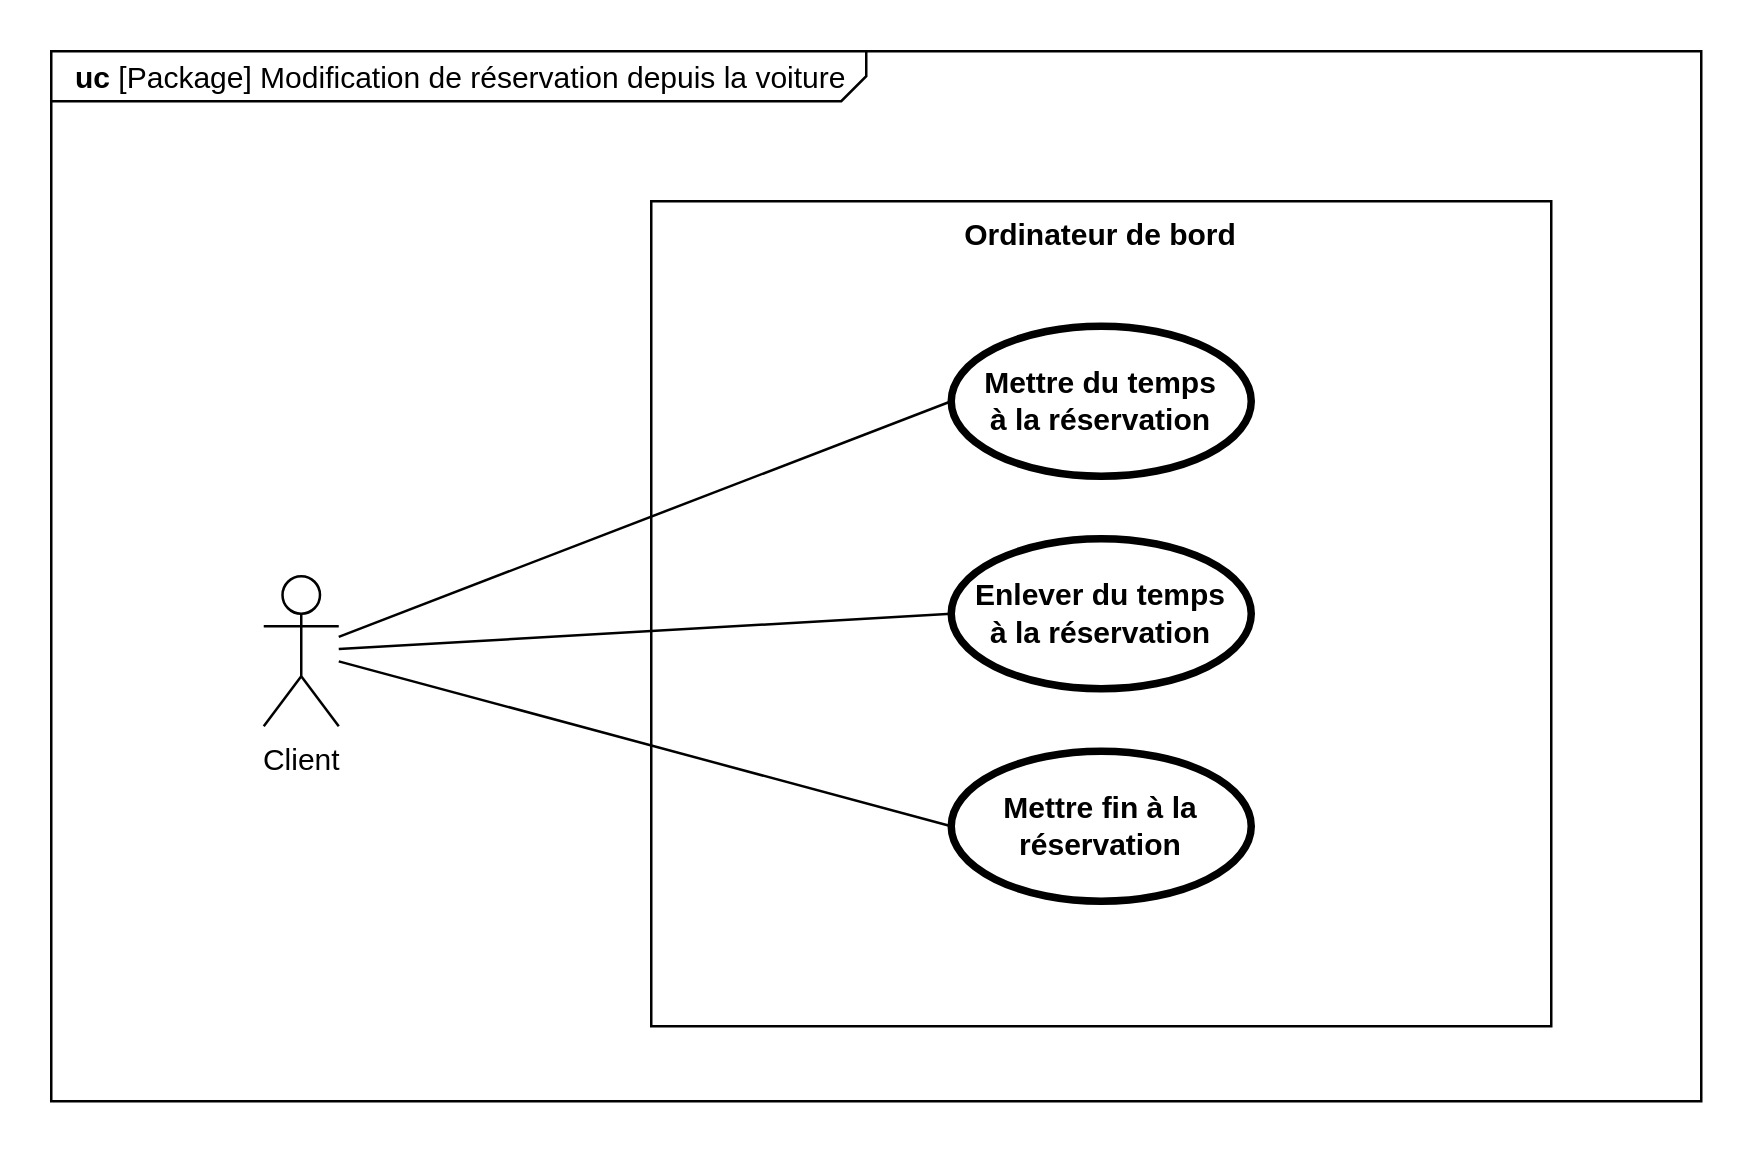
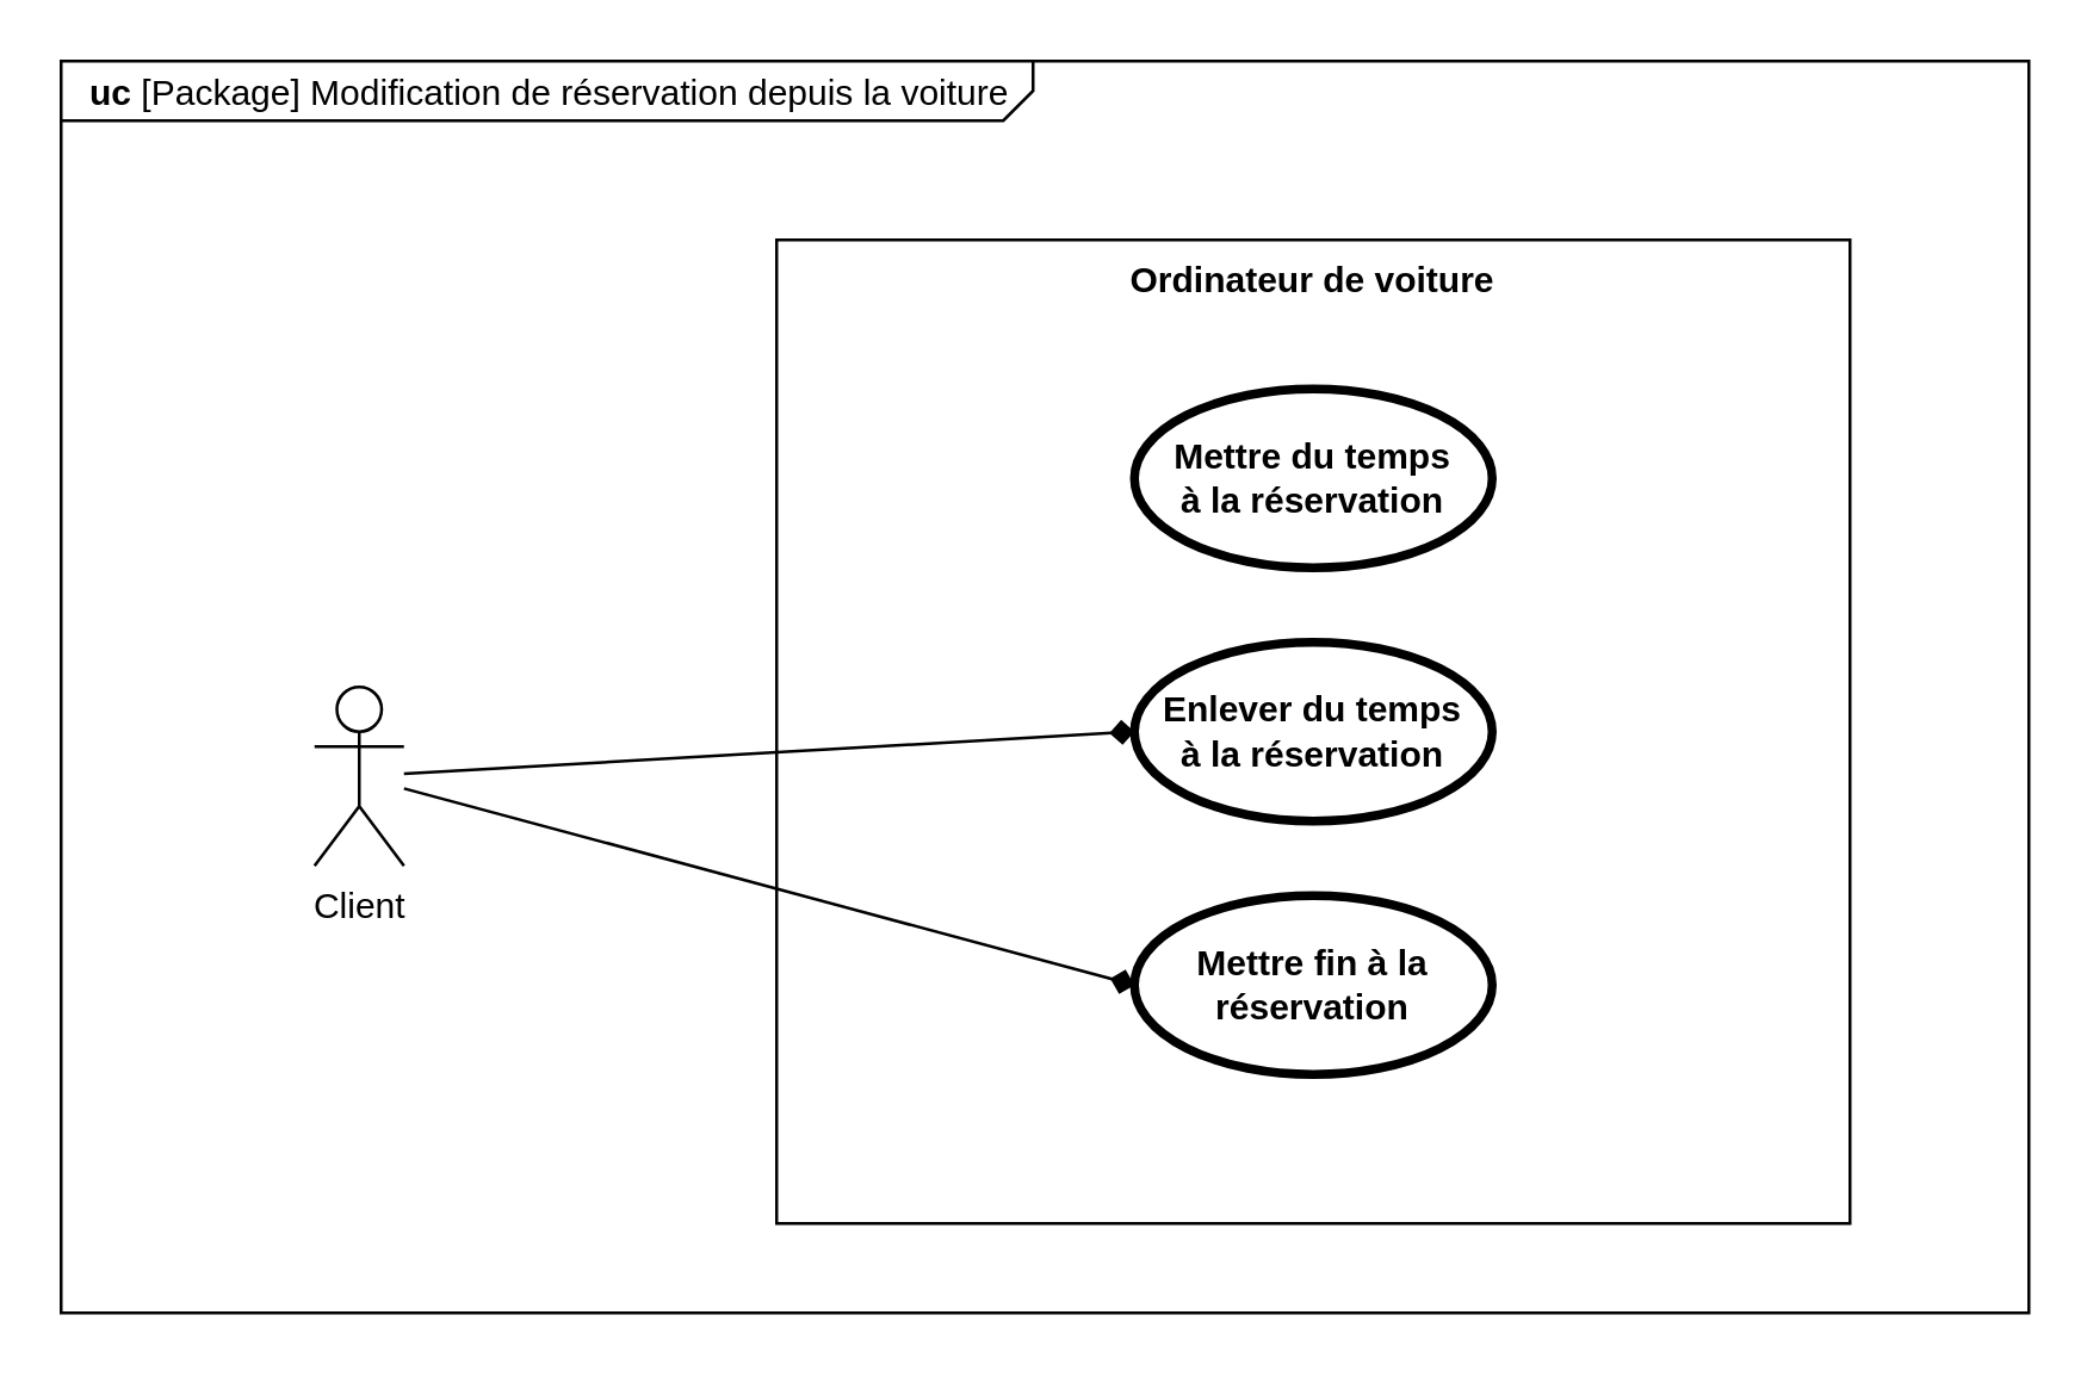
  <mxCell id="0" />
  <mxCell id="1" parent="0" />
  <mxCell id="2" value="&lt;p style=&quot;margin: 0px ; margin-top: 4px ; margin-left: 10px ; text-align: left&quot;&gt;&lt;b&gt;uc &lt;/b&gt;[Package] Modification de réservation depuis la voiture&lt;/p&gt;" style="html=1;shape=mxgraph.sysml.package;xSize=90;align=left;spacingLeft=10;overflow=fill;strokeWidth=1;recursiveResize=0;labelX=326;" vertex="1" parent="1"><mxGeometry x="20" y="20" width="660" height="420" as="geometry" /></mxCell>
- <mxCell id="3" value="Ordinateur de bord" style="shape=rect;html=1;verticalAlign=top;fontStyle=1;whiteSpace=wrap;align=center;" vertex="1" parent="1"><mxGeometry x="260" y="80" width="360" height="330" as="geometry" /></mxCell>
+ <mxCell id="3" value="Ordinateur de voiture" style="shape=rect;html=1;verticalAlign=top;fontStyle=1;whiteSpace=wrap;align=center;" vertex="1" parent="1"><mxGeometry x="260" y="80" width="360" height="330" as="geometry" /></mxCell>
  <mxCell id="4" value="&lt;div&gt;Client&lt;/div&gt;" style="shape=umlActor;html=1;verticalLabelPosition=bottom;verticalAlign=top;align=center;" vertex="1" parent="1"><mxGeometry x="105" y="230" width="30" height="60" as="geometry" /></mxCell>
- <mxCell id="5" value="" style="edgeStyle=none;html=1;endArrow=none;verticalAlign=bottom;entryX=0;entryY=0.5;entryDx=0;entryDy=0;" edge="1" parent="1" source="4" target="6"><mxGeometry width="160" relative="1" as="geometry"><mxPoint x="220" y="300" as="sourcePoint" /><mxPoint x="250" y="200" as="targetPoint" /></mxGeometry></mxCell>
  <mxCell id="6" value="&lt;div&gt;Mettre du temps&lt;/div&gt;&lt;div&gt;à la réservation&lt;br&gt;&lt;/div&gt;" style="shape=ellipse;html=1;strokeWidth=3;fontStyle=1;whiteSpace=wrap;align=center;perimeter=ellipsePerimeter;" vertex="1" parent="1"><mxGeometry x="380" y="130" width="120" height="60" as="geometry" /></mxCell>
  <mxCell id="7" value="&lt;div&gt;Enlever du temps&lt;/div&gt;&lt;div&gt;à la réservation&lt;br&gt;&lt;/div&gt;" style="shape=ellipse;html=1;strokeWidth=3;fontStyle=1;whiteSpace=wrap;align=center;perimeter=ellipsePerimeter;" vertex="1" parent="1"><mxGeometry x="380" y="215" width="120" height="60" as="geometry" /></mxCell>
  <mxCell id="8" value="&lt;div&gt;Mettre fin à la&lt;/div&gt;&lt;div&gt;réservation&lt;br&gt;&lt;/div&gt;" style="shape=ellipse;html=1;strokeWidth=3;fontStyle=1;whiteSpace=wrap;align=center;perimeter=ellipsePerimeter;" vertex="1" parent="1"><mxGeometry x="380" y="300" width="120" height="60" as="geometry" /></mxCell>
- <mxCell id="9" value="" style="edgeStyle=none;html=1;endArrow=none;verticalAlign=bottom;entryX=0;entryY=0.5;entryDx=0;entryDy=0;" edge="1" parent="1" source="4" target="7"><mxGeometry width="160" relative="1" as="geometry"><mxPoint x="220" y="300" as="sourcePoint" /><mxPoint x="380" y="300" as="targetPoint" /></mxGeometry></mxCell>
- <mxCell id="10" value="" style="edgeStyle=none;html=1;endArrow=none;verticalAlign=bottom;entryX=0;entryY=0.5;entryDx=0;entryDy=0;" edge="1" parent="1" source="4" target="8"><mxGeometry width="160" relative="1" as="geometry"><mxPoint x="220" y="300" as="sourcePoint" /><mxPoint x="380" y="300" as="targetPoint" /></mxGeometry></mxCell>
+ <mxCell id="9" value="" style="edgeStyle=none;html=1;endArrow=diamond;verticalAlign=bottom;entryX=0;entryY=0.5;entryDx=0;entryDy=0;" edge="1" parent="1" source="4" target="7"><mxGeometry width="160" relative="1" as="geometry"><mxPoint x="220" y="300" as="sourcePoint" /><mxPoint x="380" y="300" as="targetPoint" /></mxGeometry></mxCell>
+ <mxCell id="10" value="" style="edgeStyle=none;html=1;endArrow=diamond;verticalAlign=bottom;entryX=0;entryY=0.5;entryDx=0;entryDy=0;" edge="1" parent="1" source="4" target="8"><mxGeometry width="160" relative="1" as="geometry"><mxPoint x="220" y="300" as="sourcePoint" /><mxPoint x="380" y="300" as="targetPoint" /></mxGeometry></mxCell>
